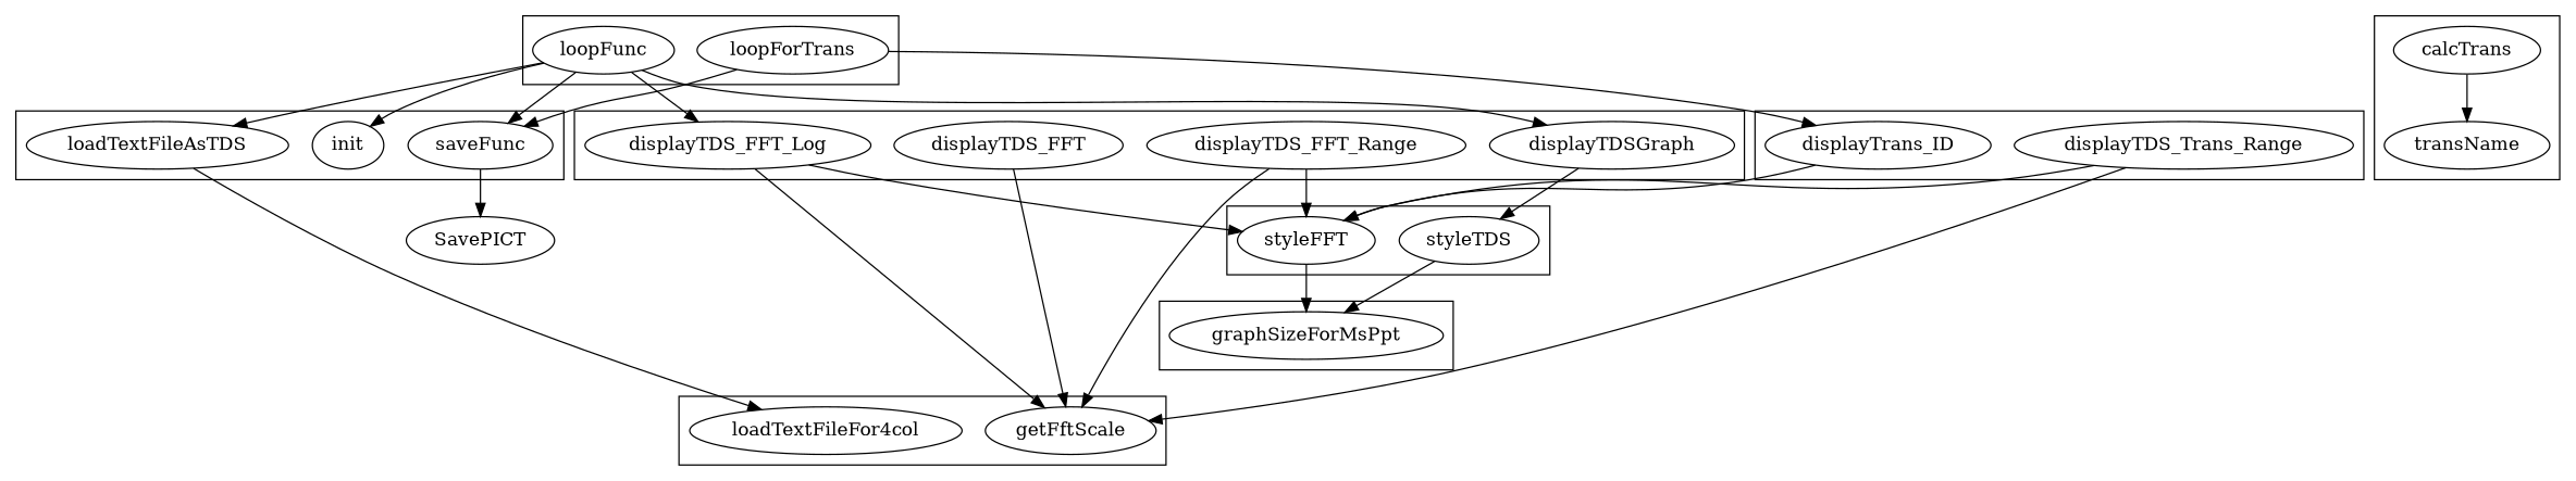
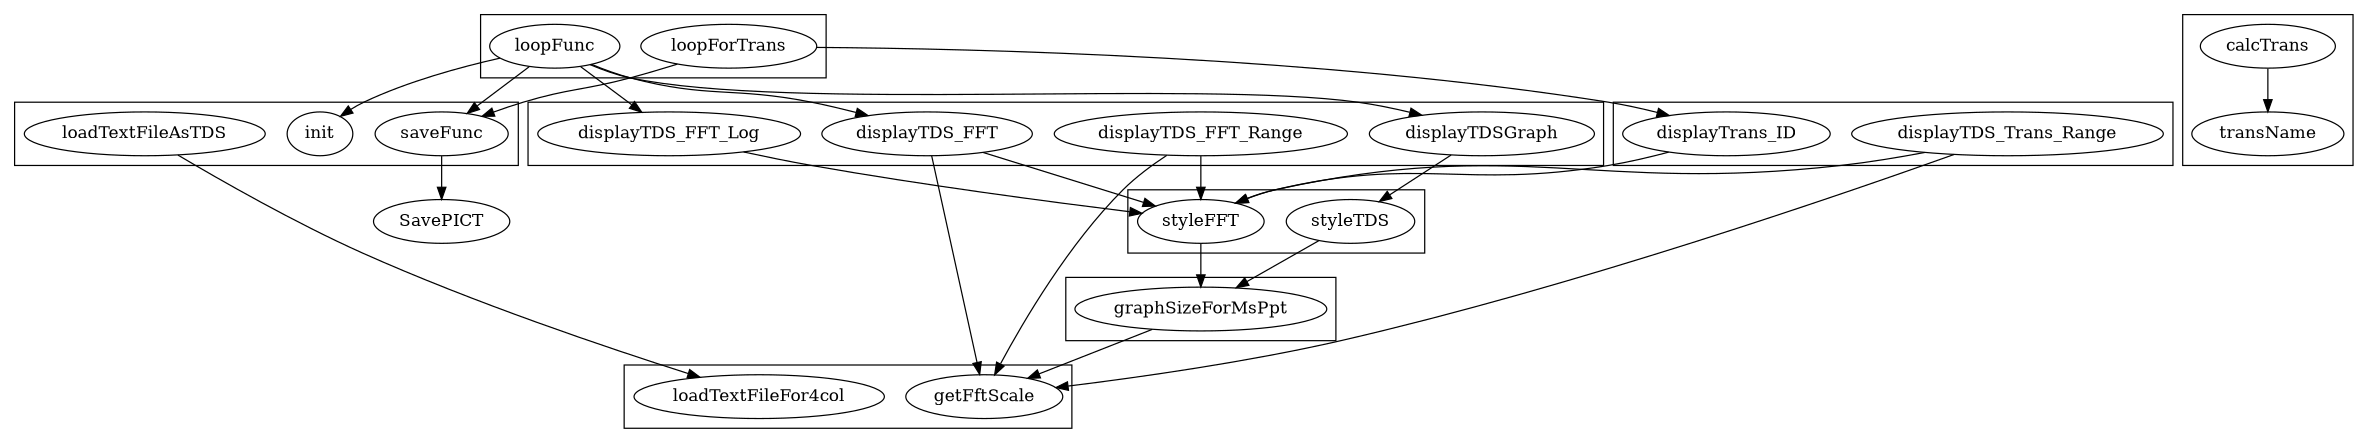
  digraph {
    loopFunc
    loopForTrans
    init
    loadTextFileAsTDS
    saveFunc
    displayTDSGraph
    displayTDS_FFT_Log
    displayTDS_FFT
    displayTDS_FFT_Range
    displayTrans_ID
    displayTDS_Trans_Range
    calcTrans
    transName
    styleTDS
    styleFFT
    graphSizeForMsPpt
    loadTextFileFor4col
    getFftScale
    SavePICT
    subgraph cluster_1 {
      loopFunc
      loopForTrans
    }
    subgraph cluster_2 {
      init
      loadTextFileAsTDS
      saveFunc
    }
    subgraph cluster_3 {
      displayTDSGraph
      displayTDS_FFT_Log
      displayTDS_FFT
      displayTDS_FFT_Range
    }
    subgraph cluster_4 {
      displayTrans_ID
      displayTDS_Trans_Range
    }
    subgraph cluster_5 {
      calcTrans
      transName
    }
    subgraph cluster_6 {
      styleTDS
      styleFFT
    }
    subgraph cluster_7 {
      graphSizeForMsPpt
    }
    subgraph cluster_8 {
      loadTextFileFor4col
      getFftScale
    }
    loopFunc -> init
-   loopFunc -> loadTextFileAsTDS
+   loopFunc -> displayTDS_FFT
    loopFunc -> saveFunc
    loopFunc -> displayTDSGraph
    loopFunc -> displayTDS_FFT_Log
    loopForTrans -> saveFunc
    loopForTrans -> displayTrans_ID
    loadTextFileAsTDS -> loadTextFileFor4col
    saveFunc -> SavePICT
    displayTDSGraph -> styleTDS
    displayTDS_FFT_Log -> styleFFT
-   displayTDS_FFT_Log -> getFftScale
+   graphSizeForMsPpt -> getFftScale
+   displayTDS_FFT -> styleFFT
    displayTDS_FFT -> getFftScale
    displayTDS_FFT_Range -> styleFFT
    displayTDS_FFT_Range -> getFftScale
    displayTrans_ID -> styleFFT
    displayTDS_Trans_Range -> styleFFT
    displayTDS_Trans_Range -> getFftScale
    calcTrans -> transName
    styleTDS -> graphSizeForMsPpt
    styleFFT -> graphSizeForMsPpt
  }
